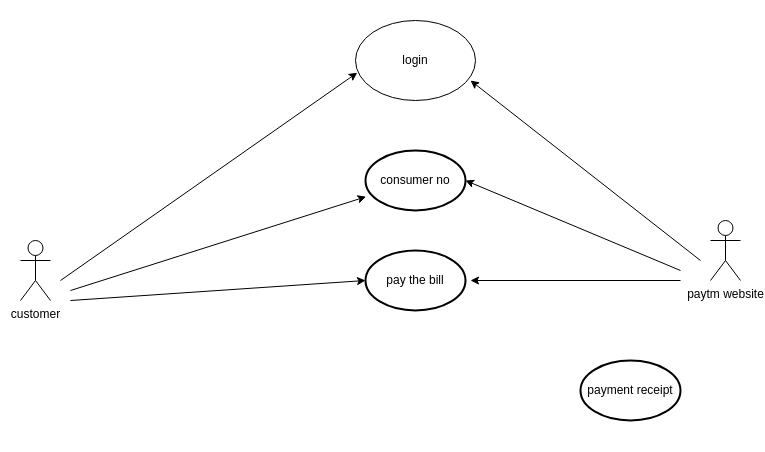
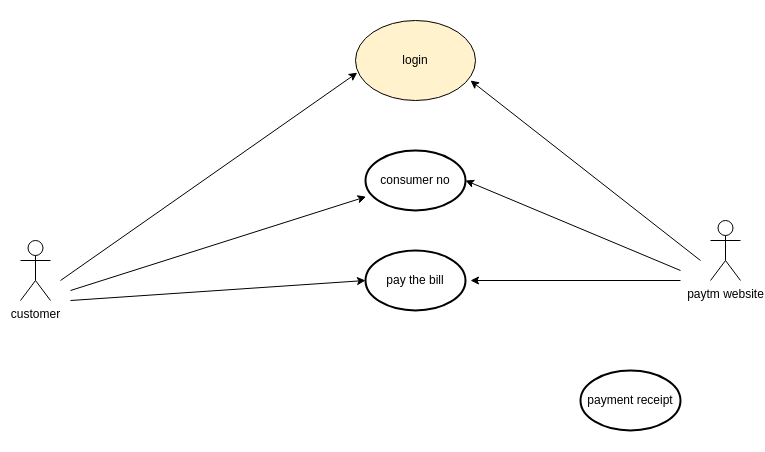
  <mxCell id="0" />
  <mxCell id="1" parent="0" />
  <mxCell id="2" value="customer" style="shape=umlActor;verticalLabelPosition=bottom;verticalAlign=top;html=1;" vertex="1" parent="1"><mxGeometry x="20" y="240" width="30" height="60" as="geometry" /></mxCell>
- <mxCell id="3" value="login" style="ellipse;whiteSpace=wrap;html=1;" vertex="1" parent="1"><mxGeometry x="355" y="20" width="120" height="80" as="geometry" /></mxCell>
+ <mxCell id="3" value="login" style="ellipse;whiteSpace=wrap;html=1;fillColor=#fff2cc;" vertex="1" parent="1"><mxGeometry x="355" y="20" width="120" height="80" as="geometry" /></mxCell>
  <mxCell id="4" value="paytm website" style="shape=umlActor;verticalLabelPosition=bottom;verticalAlign=top;html=1;" vertex="1" parent="1"><mxGeometry x="710" y="220" width="30" height="60" as="geometry" /></mxCell>
  <mxCell id="5" value="pay the bill" style="strokeWidth=2;html=1;shape=mxgraph.flowchart.start_1;whiteSpace=wrap;" vertex="1" parent="1"><mxGeometry x="365" y="250" width="100" height="60" as="geometry" /></mxCell>
  <mxCell id="6" value="consumer no" style="strokeWidth=2;html=1;shape=mxgraph.flowchart.start_1;whiteSpace=wrap;" vertex="1" parent="1"><mxGeometry x="365" y="150" width="100" height="60" as="geometry" /></mxCell>
- <mxCell id="7" value="payment receipt" style="strokeWidth=2;html=1;shape=mxgraph.flowchart.start_1;whiteSpace=wrap;" vertex="1" parent="1"><mxGeometry x="580" y="360" width="100" height="60" as="geometry" /></mxCell>
+ <mxCell id="7" value="payment receipt" style="strokeWidth=2;html=1;shape=mxgraph.flowchart.start_1;whiteSpace=wrap;" vertex="1" parent="1"><mxGeometry x="580" y="370" width="100" height="60" as="geometry" /></mxCell>
  <mxCell id="8" value="" style="endArrow=classic;html=1;rounded=0;entryX=0.015;entryY=0.652;entryDx=0;entryDy=0;entryPerimeter=0;" edge="1" parent="1" target="3"><mxGeometry width="50" height="50" relative="1" as="geometry"><mxPoint x="60" y="280" as="sourcePoint" /><mxPoint x="350" y="80" as="targetPoint" /></mxGeometry></mxCell>
  <mxCell id="9" value="" style="endArrow=classic;html=1;rounded=0;" edge="1" parent="1"><mxGeometry width="50" height="50" relative="1" as="geometry"><mxPoint x="700" y="260" as="sourcePoint" /><mxPoint x="470" y="80" as="targetPoint" /></mxGeometry></mxCell>
  <mxCell id="10" value="" style="endArrow=classic;html=1;rounded=0;entryX=0.006;entryY=0.77;entryDx=0;entryDy=0;entryPerimeter=0;" edge="1" parent="1" target="6"><mxGeometry width="50" height="50" relative="1" as="geometry"><mxPoint x="70" y="290" as="sourcePoint" /><mxPoint x="440" y="240" as="targetPoint" /></mxGeometry></mxCell>
  <mxCell id="11" value="" style="endArrow=classic;html=1;rounded=0;entryX=1;entryY=0.5;entryDx=0;entryDy=0;entryPerimeter=0;" edge="1" parent="1" target="6"><mxGeometry width="50" height="50" relative="1" as="geometry"><mxPoint x="680" y="270" as="sourcePoint" /><mxPoint x="410" y="240" as="targetPoint" /></mxGeometry></mxCell>
  <mxCell id="12" value="" style="endArrow=classic;html=1;rounded=0;entryX=0;entryY=0.5;entryDx=0;entryDy=0;entryPerimeter=0;" edge="1" parent="1" target="5"><mxGeometry width="50" height="50" relative="1" as="geometry"><mxPoint x="70" y="300" as="sourcePoint" /><mxPoint x="410" y="240" as="targetPoint" /></mxGeometry></mxCell>
  <mxCell id="13" value="" style="endArrow=classic;html=1;rounded=0;" edge="1" parent="1"><mxGeometry width="50" height="50" relative="1" as="geometry"><mxPoint x="680" y="280" as="sourcePoint" /><mxPoint x="470" y="280" as="targetPoint" /></mxGeometry></mxCell>
